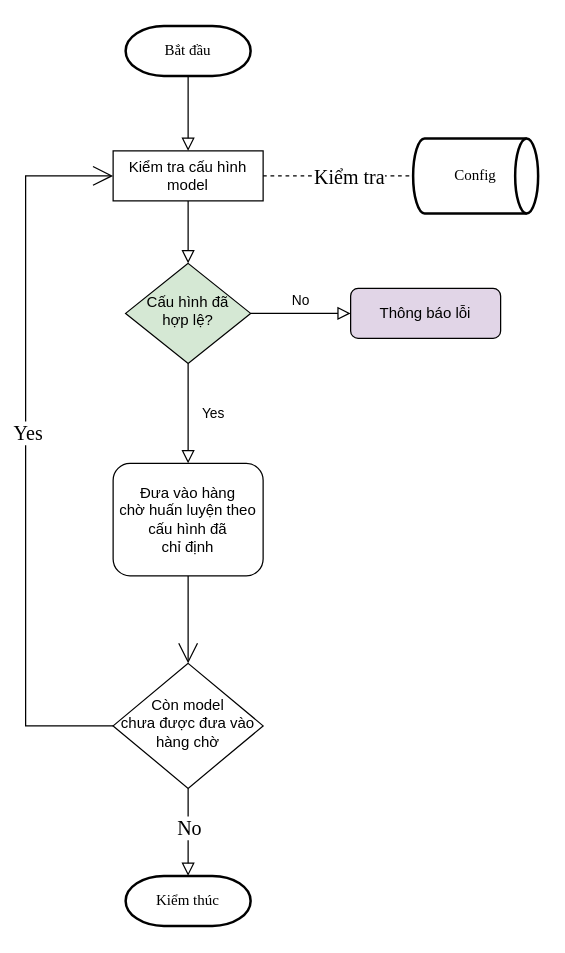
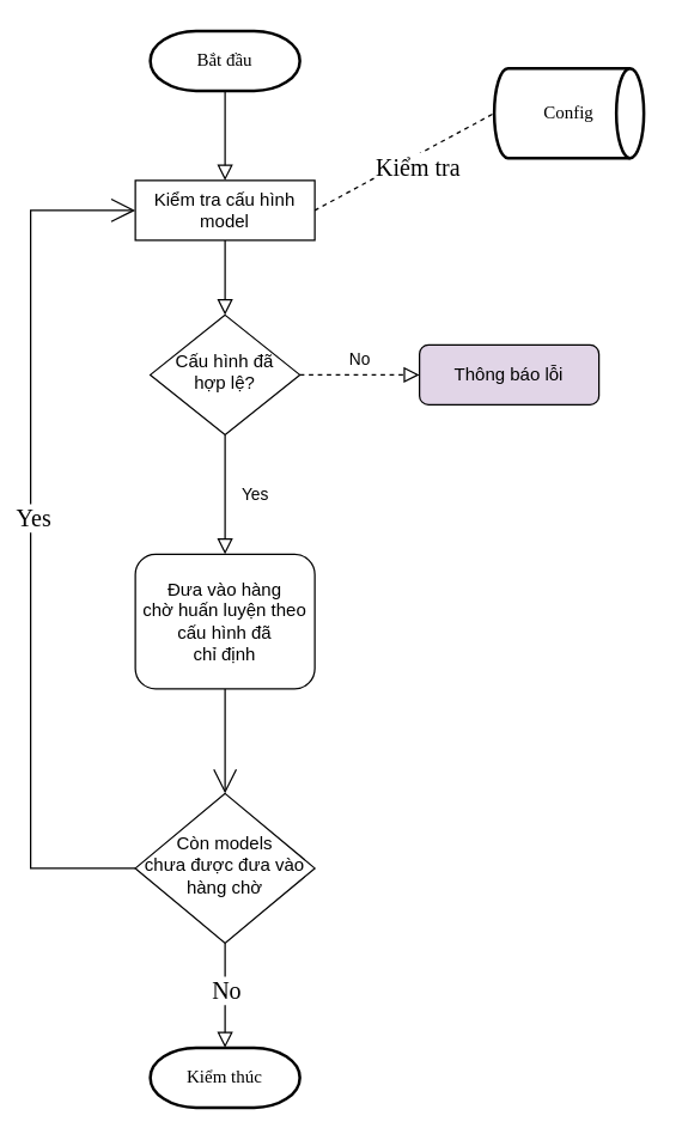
  <mxCell id="0" />
  <mxCell id="1" parent="0" />
  <mxCell id="2" value="Yes" style="rounded=0;html=1;jettySize=auto;orthogonalLoop=1;fontSize=11;endArrow=block;endFill=0;endSize=8;strokeWidth=1;shadow=0;labelBackgroundColor=none;edgeStyle=orthogonalEdgeStyle;entryX=0.5;entryY=0;entryDx=0;entryDy=0;" edge="1" parent="1" source="4" target="17"><mxGeometry y="20" relative="1" as="geometry"><mxPoint as="offset" /><mxPoint x="150" y="370" as="targetPoint" /></mxGeometry></mxCell>
- <mxCell id="3" value="No" style="edgeStyle=orthogonalEdgeStyle;rounded=0;html=1;jettySize=auto;orthogonalLoop=1;fontSize=11;endArrow=block;endFill=0;endSize=8;strokeWidth=1;shadow=0;labelBackgroundColor=none;" edge="1" parent="1" source="4" target="5"><mxGeometry y="10" relative="1" as="geometry"><mxPoint as="offset" /></mxGeometry></mxCell>
- <mxCell id="4" value="Cấu hình đã&lt;div&gt;hợp lệ?&lt;/div&gt;" style="rhombus;whiteSpace=wrap;html=1;shadow=0;fontFamily=Helvetica;fontSize=12;align=center;strokeWidth=1;spacing=6;spacingTop=-4;fillColor=#d5e8d4;" vertex="1" parent="1"><mxGeometry x="100" y="210" width="100" height="80" as="geometry" /></mxCell>
+ <mxCell id="3" value="No" style="edgeStyle=orthogonalEdgeStyle;rounded=0;html=1;jettySize=auto;orthogonalLoop=1;fontSize=11;endArrow=block;endFill=0;endSize=8;strokeWidth=1;shadow=0;labelBackgroundColor=none;dashed=1;" edge="1" parent="1" source="4" target="5"><mxGeometry y="10" relative="1" as="geometry"><mxPoint as="offset" /></mxGeometry></mxCell>
+ <mxCell id="4" value="Cấu hình đã&lt;div&gt;hợp lệ?&lt;/div&gt;" style="rhombus;whiteSpace=wrap;html=1;shadow=0;fontFamily=Helvetica;fontSize=12;align=center;strokeWidth=1;spacing=6;spacingTop=-4;" vertex="1" parent="1"><mxGeometry x="100" y="210" width="100" height="80" as="geometry" /></mxCell>
  <mxCell id="5" value="Thông báo lỗi" style="rounded=1;whiteSpace=wrap;html=1;fontSize=12;glass=0;strokeWidth=1;shadow=0;fillColor=#e1d5e7;" vertex="1" parent="1"><mxGeometry x="280" y="230" width="120" height="40" as="geometry" /></mxCell>
  <mxCell id="6" value="Kiểm tra cấu hình model" style="whiteSpace=wrap;html=1;fontSize=12;glass=0;strokeWidth=1;shadow=0;rounded=0;" vertex="1" parent="1"><mxGeometry x="90" y="120" width="120" height="40" as="geometry" /></mxCell>
  <mxCell id="7" value="" style="rounded=0;html=1;jettySize=auto;orthogonalLoop=1;fontSize=11;endArrow=block;endFill=0;endSize=8;strokeWidth=1;shadow=0;labelBackgroundColor=none;edgeStyle=orthogonalEdgeStyle;exitX=0.5;exitY=1;exitDx=0;exitDy=0;entryX=0.5;entryY=0;entryDx=0;entryDy=0;exitPerimeter=0;" edge="1" parent="1" source="8" target="6"><mxGeometry relative="1" as="geometry"><mxPoint x="150" y="60" as="sourcePoint" /><mxPoint x="149.66" y="230" as="targetPoint" /></mxGeometry></mxCell>
  <mxCell id="8" value="Bắt đầu" style="strokeWidth=2;html=1;shape=mxgraph.flowchart.terminator;whiteSpace=wrap;fontFamily=Architects Daughter;fontSource=https://fonts.googleapis.com/css?family=Architects+Daughter;" vertex="1" parent="1"><mxGeometry x="100" y="20" width="100" height="40" as="geometry" /></mxCell>
  <mxCell id="9" value="" style="endArrow=none;dashed=1;html=1;rounded=0;fontFamily=Architects Daughter;fontSource=https://fonts.googleapis.com/css?family=Architects+Daughter;fontSize=16;startSize=14;endSize=14;sourcePerimeterSpacing=8;targetPerimeterSpacing=8;curved=1;entryX=0;entryY=0.5;entryDx=0;entryDy=0;entryPerimeter=0;exitX=1;exitY=0.5;exitDx=0;exitDy=0;" edge="1" parent="1" source="6" target="15"><mxGeometry width="50" height="50" relative="1" as="geometry"><mxPoint x="180" y="270" as="sourcePoint" /><mxPoint x="400" y="140" as="targetPoint" /></mxGeometry></mxCell>
  <mxCell id="10" value="Kiểm tra" style="edgeLabel;html=1;align=center;verticalAlign=middle;resizable=0;points=[];fontSize=16;fontFamily=Architects Daughter;fontSource=https://fonts.googleapis.com/css?family=Architects+Daughter;" vertex="1" connectable="0" parent="9"><mxGeometry x="-0.106" y="-2" relative="1" as="geometry"><mxPoint x="14" y="-2" as="offset" /></mxGeometry></mxCell>
  <mxCell id="11" value="" style="rounded=0;html=1;jettySize=auto;orthogonalLoop=1;fontSize=11;endArrow=block;endFill=0;endSize=8;strokeWidth=1;shadow=0;labelBackgroundColor=none;edgeStyle=orthogonalEdgeStyle;exitX=0.5;exitY=1;exitDx=0;exitDy=0;entryX=0.5;entryY=0;entryDx=0;entryDy=0;" edge="1" parent="1" source="6" target="4"><mxGeometry relative="1" as="geometry"><mxPoint x="160" y="70" as="sourcePoint" /><mxPoint x="160" y="130" as="targetPoint" /></mxGeometry></mxCell>
  <mxCell id="12" value="Kiểm thúc" style="strokeWidth=2;html=1;shape=mxgraph.flowchart.terminator;whiteSpace=wrap;fontFamily=Architects Daughter;fontSource=https://fonts.googleapis.com/css?family=Architects+Daughter;" vertex="1" parent="1"><mxGeometry x="100" y="700" width="100" height="40" as="geometry" /></mxCell>
  <mxCell id="13" value="" style="rounded=0;html=1;jettySize=auto;orthogonalLoop=1;fontSize=11;endArrow=block;endFill=0;endSize=8;strokeWidth=1;shadow=0;labelBackgroundColor=none;edgeStyle=orthogonalEdgeStyle;exitX=0.5;exitY=1;exitDx=0;exitDy=0;entryX=0.5;entryY=0;entryDx=0;entryDy=0;entryPerimeter=0;" edge="1" parent="1" source="20" target="12"><mxGeometry relative="1" as="geometry"><mxPoint x="150" y="660" as="sourcePoint" /><mxPoint x="160" y="380" as="targetPoint" /></mxGeometry></mxCell>
  <mxCell id="14" value="No" style="edgeLabel;html=1;align=center;verticalAlign=middle;resizable=0;points=[];fontSize=16;fontFamily=Architects Daughter;fontSource=https%3A%2F%2Ffonts.googleapis.com%2Fcss%3Ffamily%3DArchitects%2BDaughter;" vertex="1" connectable="0" parent="13"><mxGeometry x="-0.116" relative="1" as="geometry"><mxPoint as="offset" /></mxGeometry></mxCell>
- <mxCell id="15" value="Config" style="strokeWidth=2;html=1;shape=mxgraph.flowchart.direct_data;whiteSpace=wrap;fontFamily=Architects Daughter;fontSource=https%3A%2F%2Ffonts.googleapis.com%2Fcss%3Ffamily%3DArchitects%2BDaughter;" vertex="1" parent="1"><mxGeometry x="330" y="110" width="100" height="60" as="geometry" /></mxCell>
+ <mxCell id="15" value="Config" style="strokeWidth=2;html=1;shape=mxgraph.flowchart.direct_data;whiteSpace=wrap;fontFamily=Architects Daughter;fontSource=https%3A%2F%2Ffonts.googleapis.com%2Fcss%3Ffamily%3DArchitects%2BDaughter;" vertex="1" parent="1"><mxGeometry x="330" y="45" width="100" height="60" as="geometry" /></mxCell>
  <mxCell id="16" style="edgeStyle=none;curved=1;rounded=0;orthogonalLoop=1;jettySize=auto;html=1;exitX=0.5;exitY=1;exitDx=0;exitDy=0;entryX=0.5;entryY=0;entryDx=0;entryDy=0;fontFamily=Architects Daughter;fontSource=https%3A%2F%2Ffonts.googleapis.com%2Fcss%3Ffamily%3DArchitects%2BDaughter;fontSize=16;startSize=14;endArrow=open;endSize=14;sourcePerimeterSpacing=8;targetPerimeterSpacing=8;" edge="1" parent="1" source="17" target="20"><mxGeometry relative="1" as="geometry" /></mxCell>
  <mxCell id="17" value="Đưa vào hàng&lt;div&gt;chờ huấn luyện theo&lt;/div&gt;&lt;div&gt;cấu hình đã&lt;/div&gt;&lt;div&gt;chỉ định&lt;/div&gt;" style="rounded=1;whiteSpace=wrap;html=1;fontSize=12;glass=0;strokeWidth=1;shadow=0;" vertex="1" parent="1"><mxGeometry x="90" y="370" width="120" height="90" as="geometry" /></mxCell>
  <mxCell id="18" style="edgeStyle=orthogonalEdgeStyle;rounded=0;orthogonalLoop=1;jettySize=auto;html=1;exitX=0;exitY=0.5;exitDx=0;exitDy=0;entryX=0;entryY=0.5;entryDx=0;entryDy=0;fontFamily=Architects Daughter;fontSource=https%3A%2F%2Ffonts.googleapis.com%2Fcss%3Ffamily%3DArchitects%2BDaughter;fontSize=16;startSize=14;endArrow=open;endSize=14;sourcePerimeterSpacing=8;targetPerimeterSpacing=8;" edge="1" parent="1" source="20" target="6"><mxGeometry relative="1" as="geometry"><Array as="points"><mxPoint x="20" y="580" /><mxPoint x="20" y="140" /></Array></mxGeometry></mxCell>
  <mxCell id="19" value="Yes" style="edgeLabel;html=1;align=center;verticalAlign=middle;resizable=0;points=[];fontSize=16;fontFamily=Architects Daughter;fontSource=https%3A%2F%2Ffonts.googleapis.com%2Fcss%3Ffamily%3DArchitects%2BDaughter;" vertex="1" connectable="0" parent="18"><mxGeometry x="0.05" y="-1" relative="1" as="geometry"><mxPoint as="offset" /></mxGeometry></mxCell>
- <mxCell id="20" value="Còn model&lt;div&gt;chưa được đưa vào hàng chờ&lt;/div&gt;" style="rhombus;whiteSpace=wrap;html=1;shadow=0;fontFamily=Helvetica;fontSize=12;align=center;strokeWidth=1;spacing=6;spacingTop=-4;" vertex="1" parent="1"><mxGeometry x="90" y="530" width="120" height="100" as="geometry" /></mxCell>
+ <mxCell id="20" value="Còn models&lt;div&gt;chưa được đưa vào hàng chờ&lt;/div&gt;" style="rhombus;whiteSpace=wrap;html=1;shadow=0;fontFamily=Helvetica;fontSize=12;align=center;strokeWidth=1;spacing=6;spacingTop=-4;" vertex="1" parent="1"><mxGeometry x="90" y="530" width="120" height="100" as="geometry" /></mxCell>
